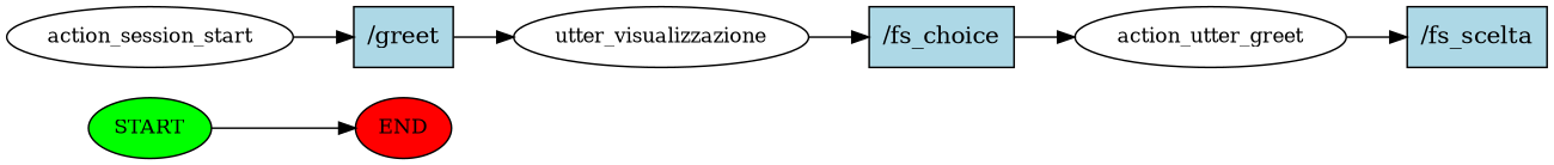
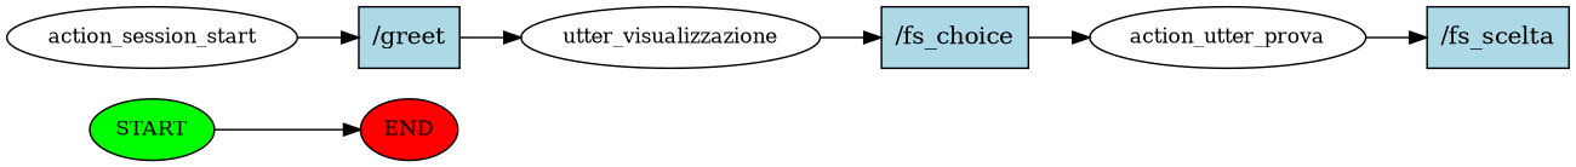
  digraph {
    rankdir=LR
    node [fontsize=12 style=filled]
    n1 [fillcolor=green label=START]
    n2 [fillcolor=red label=END]
    n3 [label=action_session_start style=""]
    n4 [fillcolor=lightblue label="/greet" shape=rect fontsize=""]
    n5 [label=utter_visualizzazione style=""]
    n6 [fillcolor=lightblue label="/fs_choice" shape=rect fontsize=""]
-   n7 [label=action_utter_greet style=""]
+   n7 [label=action_utter_prova style=""]
    n8 [fillcolor=lightblue label="/fs_scelta" shape=rect fontsize=""]
    n1 -> n2
    n3 -> n4
    n4 -> n5
    n5 -> n6
    n6 -> n7
    n7 -> n8
  }
